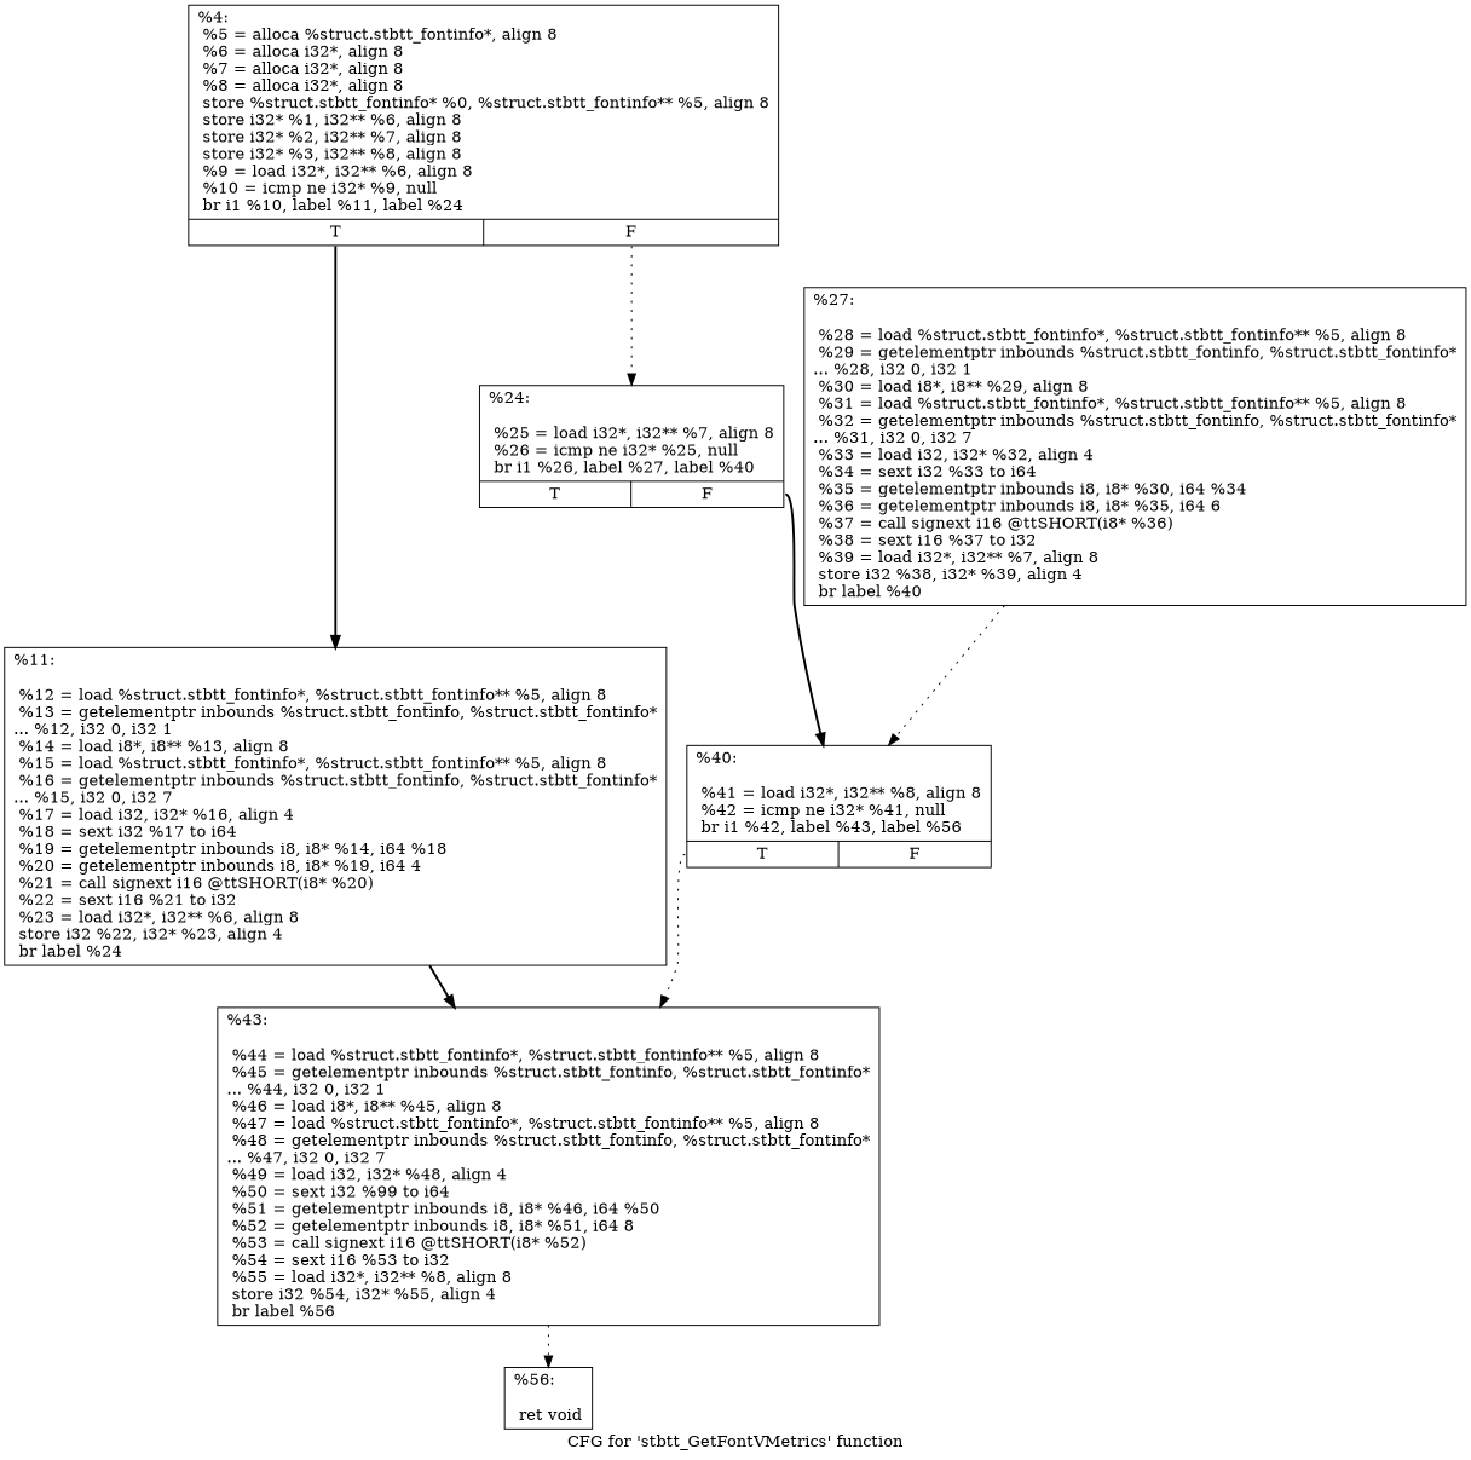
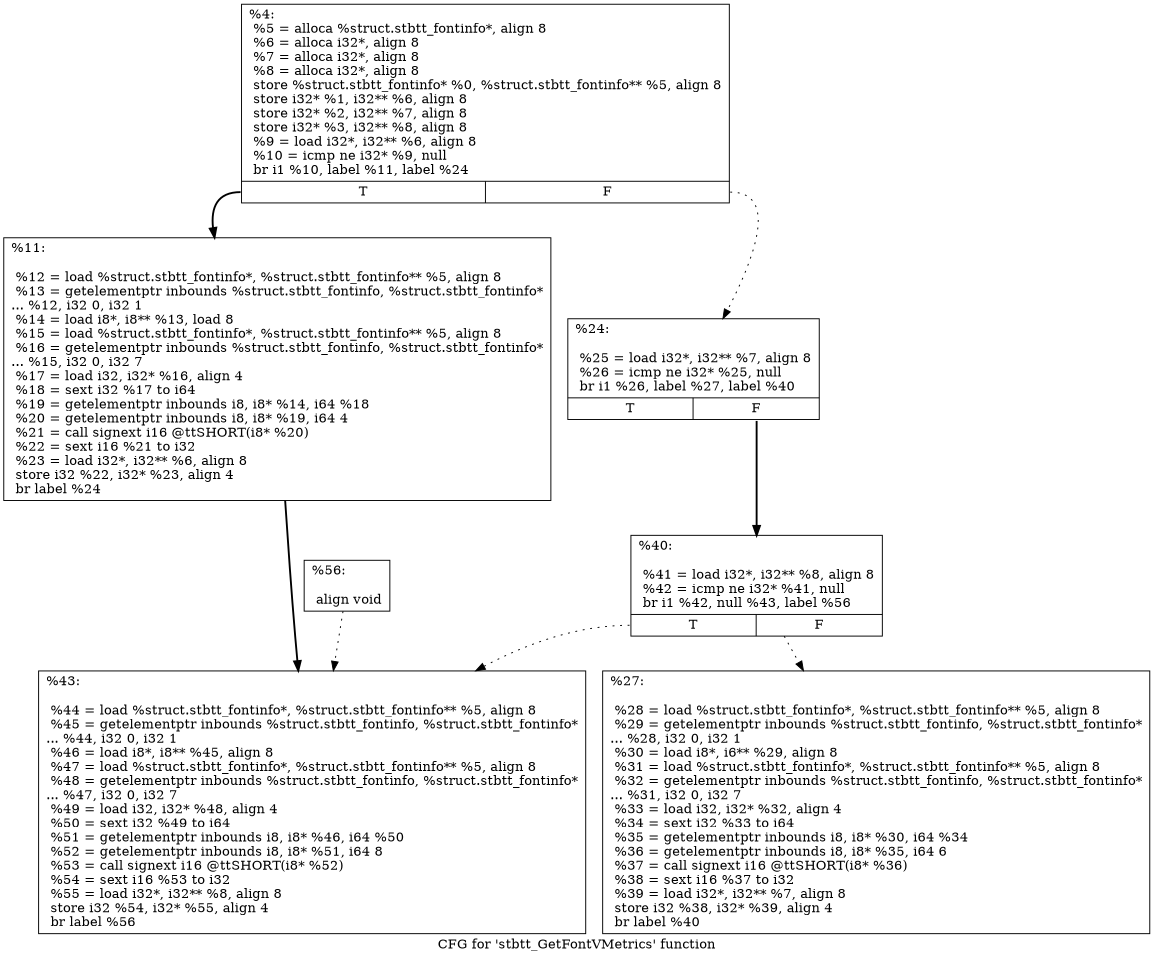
  digraph {
    label="CFG for 'stbtt_GetFontVMetrics' function"
    node [shape=record]
    edge [style=dotted]
    n1 [label="{%4:\l  %5 = alloca %struct.stbtt_fontinfo*, align 8\l  %6 = alloca i32*, align 8\l  %7 = alloca i32*, align 8\l  %8 = alloca i32*, align 8\l  store %struct.stbtt_fontinfo* %0, %struct.stbtt_fontinfo** %5, align 8\l  store i32* %1, i32** %6, align 8\l  store i32* %2, i32** %7, align 8\l  store i32* %3, i32** %8, align 8\l  %9 = load i32*, i32** %6, align 8\l  %10 = icmp ne i32* %9, null\l  br i1 %10, label %11, label %24\l|{<s0>T|<s1>F}}"]
-   n2 [label="{%11:\l\l  %12 = load %struct.stbtt_fontinfo*, %struct.stbtt_fontinfo** %5, align 8\l  %13 = getelementptr inbounds %struct.stbtt_fontinfo, %struct.stbtt_fontinfo*\l... %12, i32 0, i32 1\l  %14 = load i8*, i8** %13, align 8\l  %15 = load %struct.stbtt_fontinfo*, %struct.stbtt_fontinfo** %5, align 8\l  %16 = getelementptr inbounds %struct.stbtt_fontinfo, %struct.stbtt_fontinfo*\l... %15, i32 0, i32 7\l  %17 = load i32, i32* %16, align 4\l  %18 = sext i32 %17 to i64\l  %19 = getelementptr inbounds i8, i8* %14, i64 %18\l  %20 = getelementptr inbounds i8, i8* %19, i64 4\l  %21 = call signext i16 @ttSHORT(i8* %20)\l  %22 = sext i16 %21 to i32\l  %23 = load i32*, i32** %6, align 8\l  store i32 %22, i32* %23, align 4\l  br label %24\l}"]
+   n2 [label="{%11:\l\l  %12 = load %struct.stbtt_fontinfo*, %struct.stbtt_fontinfo** %5, align 8\l  %13 = getelementptr inbounds %struct.stbtt_fontinfo, %struct.stbtt_fontinfo*\l... %12, i32 0, i32 1\l  %14 = load i8*, i8** %13, load 8\l  %15 = load %struct.stbtt_fontinfo*, %struct.stbtt_fontinfo** %5, align 8\l  %16 = getelementptr inbounds %struct.stbtt_fontinfo, %struct.stbtt_fontinfo*\l... %15, i32 0, i32 7\l  %17 = load i32, i32* %16, align 4\l  %18 = sext i32 %17 to i64\l  %19 = getelementptr inbounds i8, i8* %14, i64 %18\l  %20 = getelementptr inbounds i8, i8* %19, i64 4\l  %21 = call signext i16 @ttSHORT(i8* %20)\l  %22 = sext i16 %21 to i32\l  %23 = load i32*, i32** %6, align 8\l  store i32 %22, i32* %23, align 4\l  br label %24\l}"]
    n3 [label="{%24:\l\l  %25 = load i32*, i32** %7, align 8\l  %26 = icmp ne i32* %25, null\l  br i1 %26, label %27, label %40\l|{<s0>T|<s1>F}}"]
-   n4 [label="{%43:\l\l  %44 = load %struct.stbtt_fontinfo*, %struct.stbtt_fontinfo** %5, align 8\l  %45 = getelementptr inbounds %struct.stbtt_fontinfo, %struct.stbtt_fontinfo*\l... %44, i32 0, i32 1\l  %46 = load i8*, i8** %45, align 8\l  %47 = load %struct.stbtt_fontinfo*, %struct.stbtt_fontinfo** %5, align 8\l  %48 = getelementptr inbounds %struct.stbtt_fontinfo, %struct.stbtt_fontinfo*\l... %47, i32 0, i32 7\l  %49 = load i32, i32* %48, align 4\l  %50 = sext i32 %99 to i64\l  %51 = getelementptr inbounds i8, i8* %46, i64 %50\l  %52 = getelementptr inbounds i8, i8* %51, i64 8\l  %53 = call signext i16 @ttSHORT(i8* %52)\l  %54 = sext i16 %53 to i32\l  %55 = load i32*, i32** %8, align 8\l  store i32 %54, i32* %55, align 4\l  br label %56\l}"]
-   n5 [label="{%40:\l\l  %41 = load i32*, i32** %8, align 8\l  %42 = icmp ne i32* %41, null\l  br i1 %42, label %43, label %56\l|{<s0>T|<s1>F}}"]
-   n6 [label="{%27:\l\l  %28 = load %struct.stbtt_fontinfo*, %struct.stbtt_fontinfo** %5, align 8\l  %29 = getelementptr inbounds %struct.stbtt_fontinfo, %struct.stbtt_fontinfo*\l... %28, i32 0, i32 1\l  %30 = load i8*, i8** %29, align 8\l  %31 = load %struct.stbtt_fontinfo*, %struct.stbtt_fontinfo** %5, align 8\l  %32 = getelementptr inbounds %struct.stbtt_fontinfo, %struct.stbtt_fontinfo*\l... %31, i32 0, i32 7\l  %33 = load i32, i32* %32, align 4\l  %34 = sext i32 %33 to i64\l  %35 = getelementptr inbounds i8, i8* %30, i64 %34\l  %36 = getelementptr inbounds i8, i8* %35, i64 6\l  %37 = call signext i16 @ttSHORT(i8* %36)\l  %38 = sext i16 %37 to i32\l  %39 = load i32*, i32** %7, align 8\l  store i32 %38, i32* %39, align 4\l  br label %40\l}"]
-   n7 [label="{%56:\l\l  ret void\l}"]
+   n4 [label="{%43:\l\l  %44 = load %struct.stbtt_fontinfo*, %struct.stbtt_fontinfo** %5, align 8\l  %45 = getelementptr inbounds %struct.stbtt_fontinfo, %struct.stbtt_fontinfo*\l... %44, i32 0, i32 1\l  %46 = load i8*, i8** %45, align 8\l  %47 = load %struct.stbtt_fontinfo*, %struct.stbtt_fontinfo** %5, align 8\l  %48 = getelementptr inbounds %struct.stbtt_fontinfo, %struct.stbtt_fontinfo*\l... %47, i32 0, i32 7\l  %49 = load i32, i32* %48, align 4\l  %50 = sext i32 %49 to i64\l  %51 = getelementptr inbounds i8, i8* %46, i64 %50\l  %52 = getelementptr inbounds i8, i8* %51, i64 8\l  %53 = call signext i16 @ttSHORT(i8* %52)\l  %54 = sext i16 %53 to i32\l  %55 = load i32*, i32** %8, align 8\l  store i32 %54, i32* %55, align 4\l  br label %56\l}"]
+   n5 [label="{%40:\l\l  %41 = load i32*, i32** %8, align 8\l  %42 = icmp ne i32* %41, null\l  br i1 %42, null %43, label %56\l|{<s0>T|<s1>F}}"]
+   n6 [label="{%27:\l\l  %28 = load %struct.stbtt_fontinfo*, %struct.stbtt_fontinfo** %5, align 8\l  %29 = getelementptr inbounds %struct.stbtt_fontinfo, %struct.stbtt_fontinfo*\l... %28, i32 0, i32 1\l  %30 = load i8*, i6** %29, align 8\l  %31 = load %struct.stbtt_fontinfo*, %struct.stbtt_fontinfo** %5, align 8\l  %32 = getelementptr inbounds %struct.stbtt_fontinfo, %struct.stbtt_fontinfo*\l... %31, i32 0, i32 7\l  %33 = load i32, i32* %32, align 4\l  %34 = sext i32 %33 to i64\l  %35 = getelementptr inbounds i8, i8* %30, i64 %34\l  %36 = getelementptr inbounds i8, i8* %35, i64 6\l  %37 = call signext i16 @ttSHORT(i8* %36)\l  %38 = sext i16 %37 to i32\l  %39 = load i32*, i32** %7, align 8\l  store i32 %38, i32* %39, align 4\l  br label %40\l}"]
+   n7 [label="{%56:\l\l  align void\l}"]
    n1 -> n2 [style=bold tailport=s0]
    n1 -> n3 [tailport=s1]
    n2 -> n4 [style=bold]
    n3 -> n5 [style=bold tailport=s1]
-   n4 -> n7
+   n7 -> n4
    n5 -> n4 [tailport=s0]
-   n6 -> n5
+   n5 -> n6
  }
